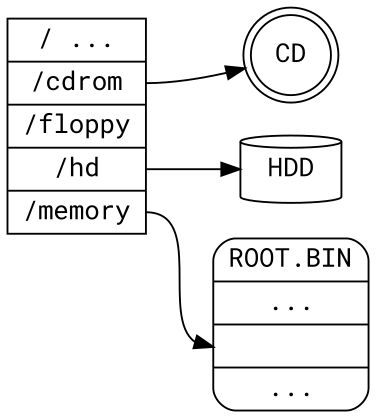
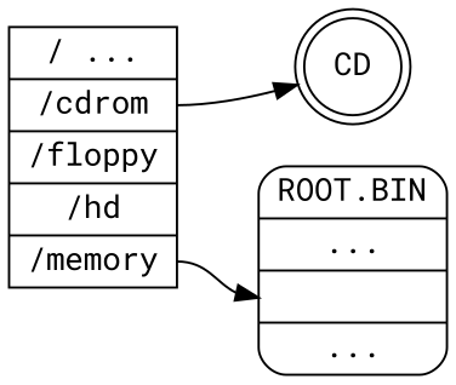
  digraph {
    fontname="Roboto Mono"
    rankdir=LR
    style=filled
    node [fillcolor=green fontname="Roboto Mono"]
    edge [fontname="Roboto Mono"]
    n1 [label="<f0> ROOT.BIN | <f1> ... | <f2> | ..." shape=Mrecord]
    n2 [label="<f0> / ...| <f1> /cdrom | <f2> /floppy | <f3> /hd | <f4> /memory" shape=record]
-   n3 [label=HDD shape=cylinder]
    n4 [label=CD shape=doublecircle]
    n2 -> n1 [headport=f2 tailport=f4]
-   n2 -> n3 [tailport=f3]
    n2 -> n4 [tailport=f1]
  }
